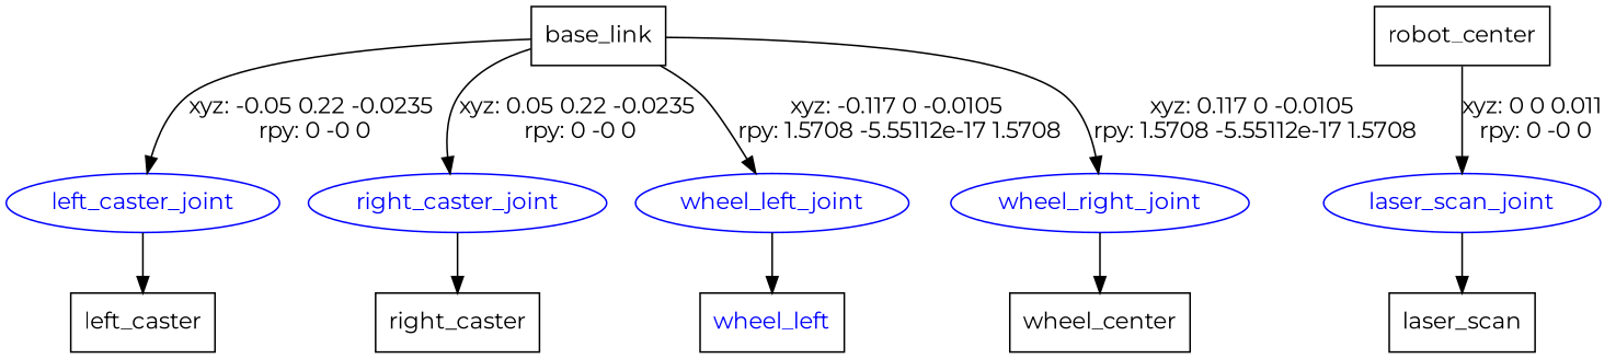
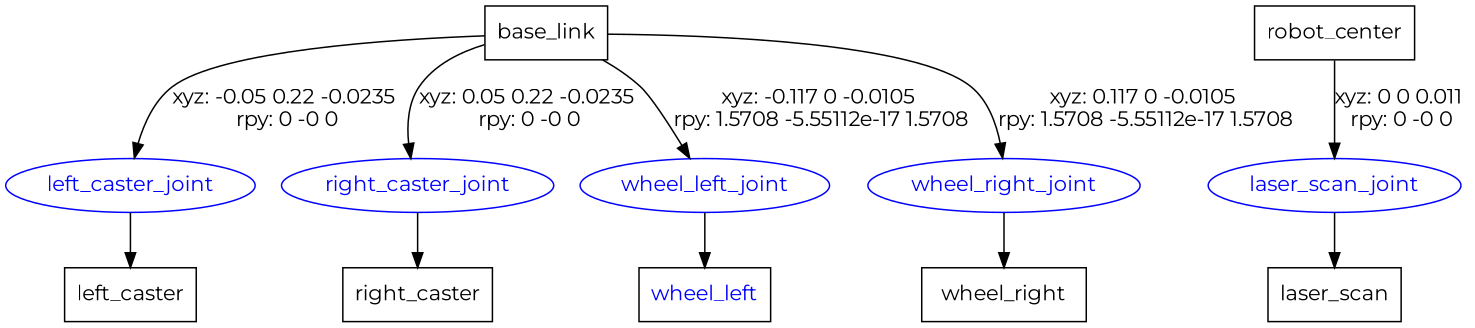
  digraph {
    fontname=Montserrat
    node [fontname=Montserrat shape=box]
    edge [fontname=Montserrat]
    n1 [label=base_link]
    left_caster_joint [color=blue fontcolor=blue shape=ellipse]
    right_caster_joint [color=blue fontcolor=blue shape=ellipse]
    wheel_left_joint [color=blue fontcolor=blue shape=ellipse]
    wheel_right_joint [color=blue fontcolor=blue shape=ellipse]
    n6 [label=left_caster]
    n7 [label=right_caster]
    n8 [fontcolor=blue label=wheel_left]
-   n9 [label=wheel_center]
+   n9 [label=wheel_right]
    n10 [label=robot_center]
    laser_scan_joint [color=blue fontcolor=blue shape=ellipse]
    n12 [label=laser_scan]
    n1 -> left_caster_joint [label="xyz: -0.05 0.22 -0.0235 \nrpy: 0 -0 0"]
    n1 -> right_caster_joint [label="xyz: 0.05 0.22 -0.0235 \nrpy: 0 -0 0"]
    n1 -> wheel_left_joint [label="xyz: -0.117 0 -0.0105 \nrpy: 1.5708 -5.55112e-17 1.5708"]
    n1 -> wheel_right_joint [label="xyz: 0.117 0 -0.0105 \nrpy: 1.5708 -5.55112e-17 1.5708"]
    left_caster_joint -> n6
    right_caster_joint -> n7
    wheel_left_joint -> n8
    wheel_right_joint -> n9
    n10 -> laser_scan_joint [label="xyz: 0 0 0.011 \nrpy: 0 -0 0"]
    laser_scan_joint -> n12
  }
